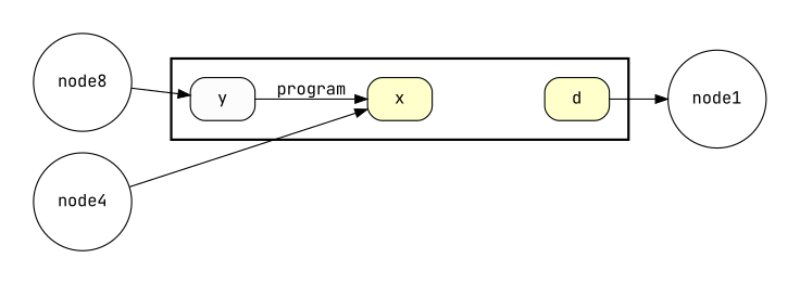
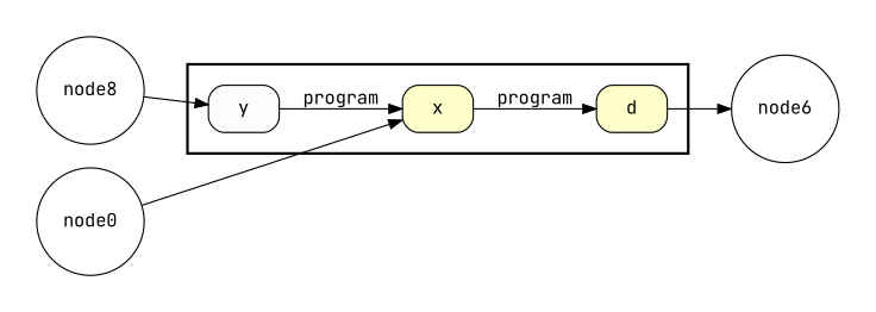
  digraph {
    fontname="JetBrains Mono"
    rankdir=LR
    node [fillcolor="#FFFFFF" fontname="JetBrains Mono" peripheries=1 shape=box style="rounded,filled"]
    edge [fontname="JetBrains Mono"]
    n1 [fillcolor="#FFFFCC" label=d]
    n2 [fillcolor="#FFFFCC" label=x]
    n3 [fillcolor="#FCFCFC" label=y]
-   node4 [shape=circle width=0.2]
+   node4 [shape=circle width=0.2 label=node0]
    n5 [label=node8 shape=circle width=0.2]
-   node6 [shape=circle width=0.2 label=node1]
+   node6 [shape=circle width=0.2]
    subgraph cluster_1 {
      fontsize=18
      penwidth=2
      subgraph cluster_2 {
        color=white
        fontsize=18
        penwidth=2
        n1
        n2
        n3
      }
    }
    subgraph cluster_3 {
      color=white
      subgraph cluster_4 {
        color=white
        node4
        n5
      }
    }
    subgraph cluster_5 {
      color=white
      subgraph cluster_6 {
        color=white
        node6
      }
    }
    n1 -> node6
+   n2 -> n1 [label=program]
    n3 -> n2 [label=program]
    node4 -> n2
    n5 -> n3
  }
